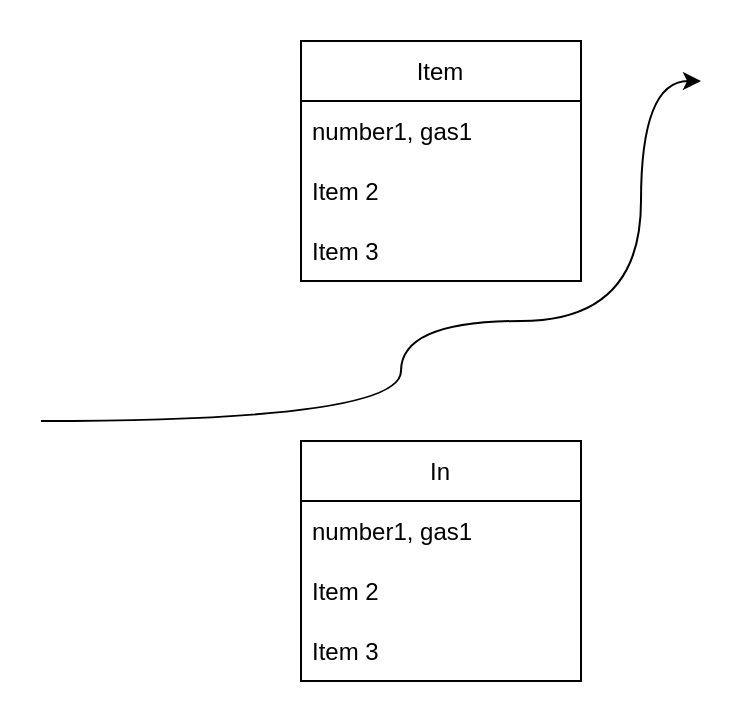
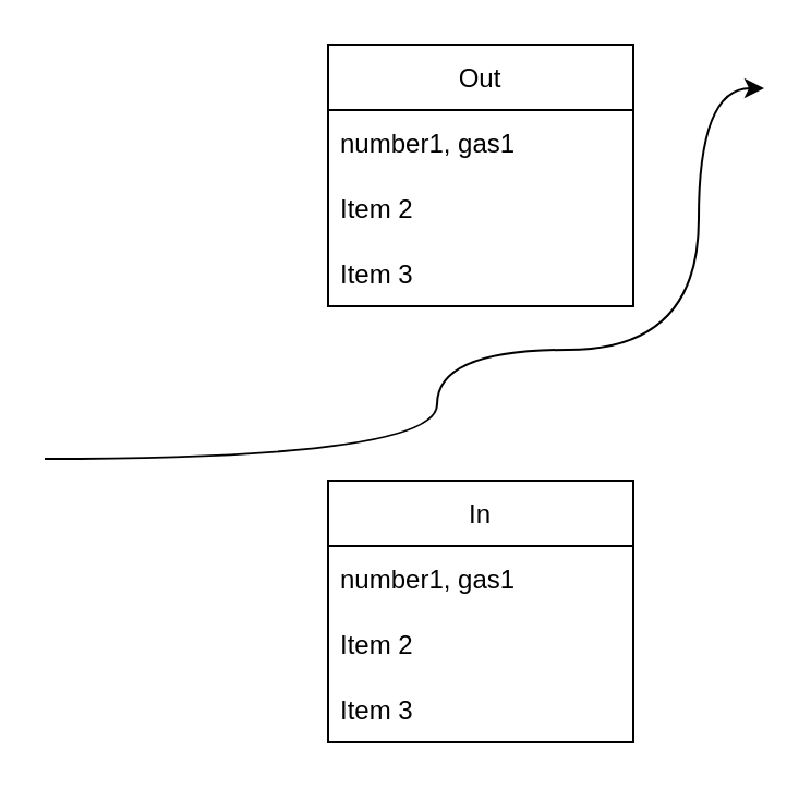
  <mxCell id="0" />
  <mxCell id="1" parent="0" />
  <mxCell id="2" value="In" style="swimlane;fontStyle=0;childLayout=stackLayout;horizontal=1;startSize=30;horizontalStack=0;resizeParent=1;resizeParentMax=0;resizeLast=0;collapsible=1;marginBottom=0;" vertex="1" parent="1"><mxGeometry x="150" y="220" width="140" height="120" as="geometry" /></mxCell>
  <mxCell id="3" value="number1, gas1" style="text;strokeColor=none;fillColor=none;align=left;verticalAlign=middle;spacingLeft=4;spacingRight=4;overflow=hidden;points=[[0,0.5],[1,0.5]];portConstraint=eastwest;rotatable=0;" vertex="1" parent="2"><mxGeometry y="30" width="140" height="30" as="geometry" /></mxCell>
  <mxCell id="4" value="Item 2" style="text;strokeColor=none;fillColor=none;align=left;verticalAlign=middle;spacingLeft=4;spacingRight=4;overflow=hidden;points=[[0,0.5],[1,0.5]];portConstraint=eastwest;rotatable=0;" vertex="1" parent="2"><mxGeometry y="60" width="140" height="30" as="geometry" /></mxCell>
  <mxCell id="5" value="Item 3" style="text;strokeColor=none;fillColor=none;align=left;verticalAlign=middle;spacingLeft=4;spacingRight=4;overflow=hidden;points=[[0,0.5],[1,0.5]];portConstraint=eastwest;rotatable=0;" vertex="1" parent="2"><mxGeometry y="90" width="140" height="30" as="geometry" /></mxCell>
- <mxCell id="6" value="Item" style="swimlane;fontStyle=0;childLayout=stackLayout;horizontal=1;startSize=30;horizontalStack=0;resizeParent=1;resizeParentMax=0;resizeLast=0;collapsible=1;marginBottom=0;" vertex="1" parent="1"><mxGeometry x="150" y="20" width="140" height="120" as="geometry" /></mxCell>
+ <mxCell id="6" value="Out" style="swimlane;fontStyle=0;childLayout=stackLayout;horizontal=1;startSize=30;horizontalStack=0;resizeParent=1;resizeParentMax=0;resizeLast=0;collapsible=1;marginBottom=0;" vertex="1" parent="1"><mxGeometry x="150" y="20" width="140" height="120" as="geometry" /></mxCell>
  <mxCell id="7" value="number1, gas1" style="text;strokeColor=none;fillColor=none;align=left;verticalAlign=middle;spacingLeft=4;spacingRight=4;overflow=hidden;points=[[0,0.5],[1,0.5]];portConstraint=eastwest;rotatable=0;" vertex="1" parent="6"><mxGeometry y="30" width="140" height="30" as="geometry" /></mxCell>
  <mxCell id="8" value="Item 2" style="text;strokeColor=none;fillColor=none;align=left;verticalAlign=middle;spacingLeft=4;spacingRight=4;overflow=hidden;points=[[0,0.5],[1,0.5]];portConstraint=eastwest;rotatable=0;" vertex="1" parent="6"><mxGeometry y="60" width="140" height="30" as="geometry" /></mxCell>
  <mxCell id="9" value="Item 3" style="text;strokeColor=none;fillColor=none;align=left;verticalAlign=middle;spacingLeft=4;spacingRight=4;overflow=hidden;points=[[0,0.5],[1,0.5]];portConstraint=eastwest;rotatable=0;" vertex="1" parent="6"><mxGeometry y="90" width="140" height="30" as="geometry" /></mxCell>
  <mxCell id="10" value="" style="curved=1;endArrow=classic;html=1;rounded=0;edgeStyle=orthogonalEdgeStyle;" edge="1" parent="1"><mxGeometry width="50" height="50" relative="1" as="geometry"><mxPoint x="20" y="210" as="sourcePoint" /><mxPoint x="350" y="40" as="targetPoint" /><Array as="points"><mxPoint x="200" y="210" /><mxPoint x="200" y="160" /><mxPoint x="320" y="160" /><mxPoint x="320" y="40" /></Array></mxGeometry></mxCell>
